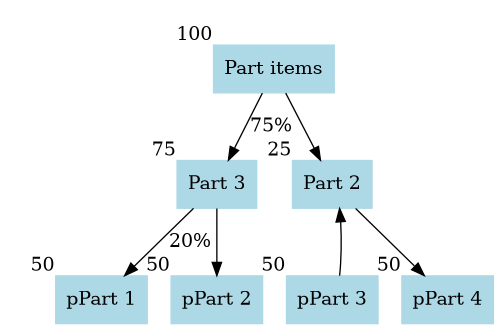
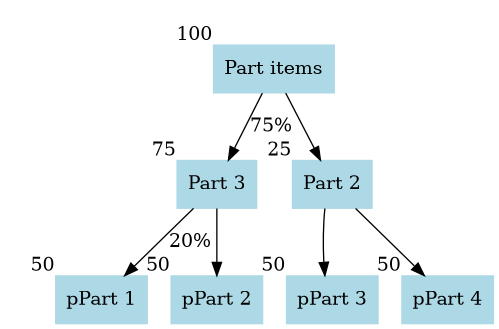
  digraph {
    node [color=lightblue shape=box style=filled xlabel=50]
    n1 [label="Part items" xlabel=100]
    n2 [label="Part 3" xlabel=75]
    n3 [label="Part 2" xlabel=25]
    n4 [label="pPart 1"]
    n5 [label="pPart 2"]
    n6 [label="pPart 3"]
    n7 [label="pPart 4"]
    n1 -> n2 [label="75%"]
    n1 -> n3
    n2 -> n4 [label="20%"]
    n2 -> n5
-   n6 -> n3
+   n3 -> n6
    n3 -> n7
  }
